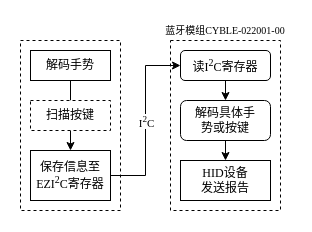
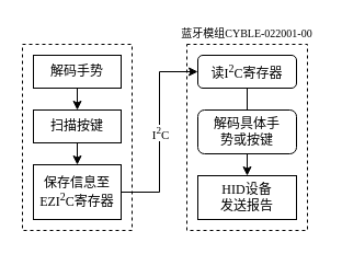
  <mxCell id="0" />
  <mxCell id="1" parent="0" />
  <mxCell id="2" value="" style="rounded=0;whiteSpace=wrap;html=1;dashed=1;fillColor=none;fontFamily=Times New Roman;" vertex="1" parent="1"><mxGeometry x="170" y="40" width="110" height="170" as="geometry" /></mxCell>
  <mxCell id="3" value="" style="rounded=0;whiteSpace=wrap;html=1;dashed=1;fillColor=none;fontFamily=Times New Roman;" vertex="1" parent="1"><mxGeometry x="20" y="40" width="100" height="170" as="geometry" /></mxCell>
- <mxCell id="4" style="edgeStyle=orthogonalEdgeStyle;rounded=0;orthogonalLoop=1;jettySize=auto;html=1;exitX=0.5;exitY=1;exitDx=0;exitDy=0;entryX=0.5;entryY=0;entryDx=0;entryDy=0;fontFamily=Times New Roman;endArrow=none;" edge="1" parent="1" source="5" target="7"><mxGeometry relative="1" as="geometry" /></mxCell>
+ <mxCell id="4" style="edgeStyle=orthogonalEdgeStyle;rounded=0;orthogonalLoop=1;jettySize=auto;html=1;exitX=0.5;exitY=1;exitDx=0;exitDy=0;entryX=0.5;entryY=0;entryDx=0;entryDy=0;fontFamily=Times New Roman;" edge="1" parent="1" source="5" target="7"><mxGeometry relative="1" as="geometry" /></mxCell>
  <mxCell id="5" value="解码手势" style="rounded=0;whiteSpace=wrap;html=1;fontFamily=Times New Roman;" vertex="1" parent="1"><mxGeometry x="30" y="50" width="80" height="30" as="geometry" /></mxCell>
  <mxCell id="6" style="edgeStyle=orthogonalEdgeStyle;rounded=0;orthogonalLoop=1;jettySize=auto;html=1;exitX=0.5;exitY=1;exitDx=0;exitDy=0;entryX=0.5;entryY=0;entryDx=0;entryDy=0;fontFamily=Times New Roman;" edge="1" parent="1" source="7" target="10"><mxGeometry relative="1" as="geometry" /></mxCell>
- <mxCell id="7" value="扫描按键" style="rounded=0;whiteSpace=wrap;html=1;fontFamily=Times New Roman;dashed=1;" vertex="1" parent="1"><mxGeometry x="30" y="100" width="80" height="30" as="geometry" /></mxCell>
+ <mxCell id="7" value="扫描按键" style="rounded=0;whiteSpace=wrap;html=1;fontFamily=Times New Roman;" vertex="1" parent="1"><mxGeometry x="30" y="100" width="80" height="30" as="geometry" /></mxCell>
  <mxCell id="8" style="edgeStyle=orthogonalEdgeStyle;rounded=0;orthogonalLoop=1;jettySize=auto;html=1;exitX=1;exitY=0.5;exitDx=0;exitDy=0;entryX=0;entryY=0.5;entryDx=0;entryDy=0;fontFamily=Times New Roman;" edge="1" parent="1" source="10" target="15"><mxGeometry relative="1" as="geometry" /></mxCell>
  <mxCell id="9" value="I&lt;sup&gt;2&lt;/sup&gt;C" style="edgeLabel;html=1;align=center;verticalAlign=middle;resizable=0;points=[];fontFamily=Times New Roman;" vertex="1" connectable="0" parent="8"><mxGeometry x="-0.124" relative="1" as="geometry"><mxPoint y="-11" as="offset" /></mxGeometry></mxCell>
  <mxCell id="10" value="保存信息至EZI&lt;sup&gt;2&lt;/sup&gt;C寄存器" style="rounded=0;whiteSpace=wrap;html=1;fontFamily=Times New Roman;" vertex="1" parent="1"><mxGeometry x="30" y="150" width="80" height="50" as="geometry" /></mxCell>
  <mxCell id="11" style="edgeStyle=orthogonalEdgeStyle;rounded=0;orthogonalLoop=1;jettySize=auto;html=1;exitX=0.5;exitY=1;exitDx=0;exitDy=0;entryX=0.5;entryY=0;entryDx=0;entryDy=0;fontFamily=Times New Roman;" edge="1" parent="1" source="12" target="13"><mxGeometry relative="1" as="geometry" /></mxCell>
  <mxCell id="12" value="解码具体手&lt;div&gt;势或按键&lt;/div&gt;" style="whiteSpace=wrap;html=1;fontFamily=Times New Roman;rounded=1;" vertex="1" parent="1"><mxGeometry x="180" y="100" width="90" height="40" as="geometry" /></mxCell>
  <mxCell id="13" value="HID设备&lt;div&gt;发送报告&lt;/div&gt;" style="rounded=0;whiteSpace=wrap;html=1;fontFamily=Times New Roman;" vertex="1" parent="1"><mxGeometry x="180" y="160" width="90" height="40" as="geometry" /></mxCell>
- <mxCell id="14" style="edgeStyle=orthogonalEdgeStyle;rounded=0;orthogonalLoop=1;jettySize=auto;html=1;exitX=0.5;exitY=1;exitDx=0;exitDy=0;entryX=0.5;entryY=0;entryDx=0;entryDy=0;fontFamily=Times New Roman;" edge="1" parent="1" source="15" target="12"><mxGeometry relative="1" as="geometry" /></mxCell>
+ <mxCell id="14" style="edgeStyle=orthogonalEdgeStyle;rounded=0;orthogonalLoop=1;jettySize=auto;html=1;exitX=0.5;exitY=1;exitDx=0;exitDy=0;entryX=0.5;entryY=0;entryDx=0;entryDy=0;fontFamily=Times New Roman;endArrow=none;" edge="1" parent="1" source="15" target="12"><mxGeometry relative="1" as="geometry" /></mxCell>
  <mxCell id="15" value="读I&lt;sup&gt;2&lt;/sup&gt;C寄存器" style="whiteSpace=wrap;html=1;fontFamily=Times New Roman;rounded=1;" vertex="1" parent="1"><mxGeometry x="180" y="50" width="90" height="30" as="geometry" /></mxCell>
  <mxCell id="16" value="&lt;font style=&quot;font-size: 10px;&quot;&gt;蓝牙模组CYBLE-022001-00&lt;/font&gt;" style="text;html=1;align=center;verticalAlign=middle;whiteSpace=wrap;rounded=0;fontFamily=Times New Roman;" vertex="1" parent="1"><mxGeometry x="160" y="20" width="130" height="20" as="geometry" /></mxCell>
